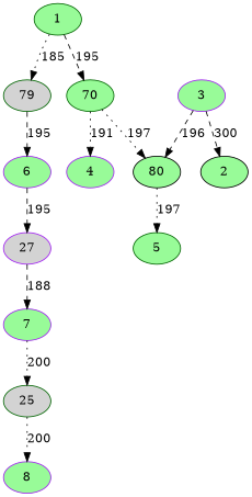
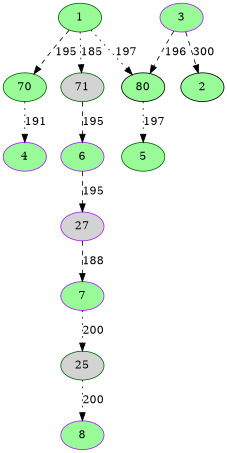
  digraph {
    node [color=purple fillcolor=palegreen style=filled]
    edge [style=dashed]
    1 [color=darkgreen]
    70 [color=darkgreen]
-   71 [color=darkgreen fillcolor=lightgrey label=79]
+   71 [color=darkgreen fillcolor=lightgrey]
    80 [color=black]
    4
    6
    5 [color=darkgreen]
    27 [fillcolor=lightgrey]
    7
    25 [color=darkgreen fillcolor=lightgrey]
    8
    3
    2 [color=black]
    1 -> 70 [label=195]
    1 -> 71 [label=185 style=dotted]
-   70 -> 80 [label=197 style=dotted]
+   1 -> 80 [label=197 style=dotted]
    70 -> 4 [label=191 style=dotted]
    71 -> 6 [label=195]
    80 -> 5 [label=197 style=dotted]
    6 -> 27 [label=195]
    27 -> 7 [label=188]
    7 -> 25 [label=200 style=dotted]
    25 -> 8 [label=200 style=dotted]
    3 -> 80 [label=196]
    3 -> 2 [label=300]
  }
